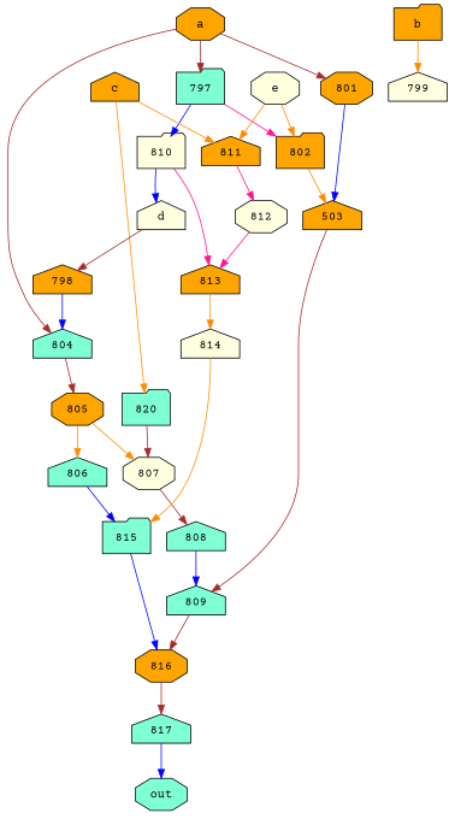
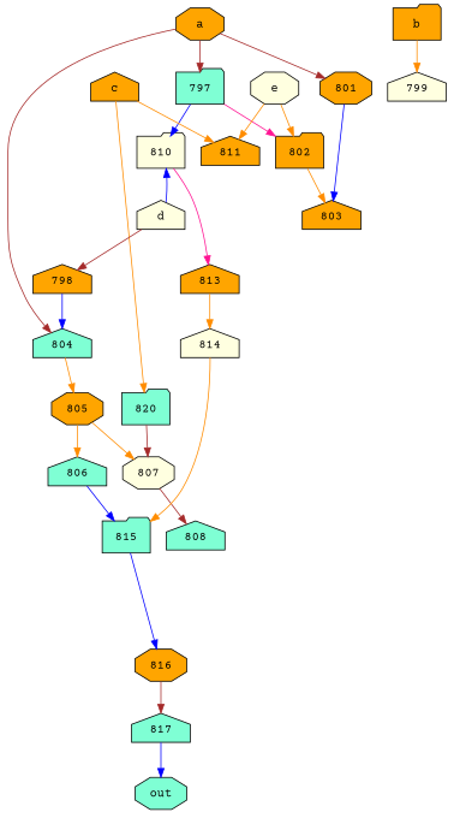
  strict digraph {
    fontname="Courier Prime"
    node [fillcolor=orange fontname="Courier Prime" shape=house style=filled]
    edge [color=brown fontname="Courier Prime"]
    817 [fillcolor=aquamarine]
    out [fillcolor=aquamarine shape=octagon]
    a [shape=octagon]
    797 [fillcolor=aquamarine shape=folder]
    801 [shape=octagon]
    804 [fillcolor=aquamarine]
    802 [shape=folder]
    810 [fillcolor=lightyellow shape=folder]
-   803 [label=503]
+   803
    805 [shape=octagon]
    813
-   809 [fillcolor=aquamarine]
    807 [fillcolor=lightyellow shape=octagon]
    806 [fillcolor=aquamarine]
    814 [fillcolor=lightyellow]
    816 [shape=octagon]
    808 [fillcolor=aquamarine]
    815 [fillcolor=aquamarine shape=folder]
    b [shape=folder]
    799 [fillcolor=lightyellow]
    n21 [fillcolor=aquamarine label=820 shape=folder]
    c
    811
-   812 [fillcolor=lightyellow shape=octagon]
    d [fillcolor=lightyellow]
    798
    e [fillcolor=lightyellow shape=octagon]
    817 -> out [color=blue]
    a -> 797
    a -> 801
    a -> 804
    797 -> 802 [color=deeppink]
    797 -> 810 [color=blue]
    801 -> 803 [color=blue]
-   804 -> 805
+   804 -> 805 [color=darkorange]
    802 -> 803 [color=darkorange]
    810 -> 813 [color=deeppink]
-   803 -> 809
    805 -> 807 [color=darkorange]
    805 -> 806 [color=darkorange]
    813 -> 814 [color=darkorange]
-   809 -> 816
    807 -> 808
    806 -> 815 [color=blue]
    814 -> 815 [color=darkorange]
    816 -> 817
-   808 -> 809 [color=blue]
    815 -> 816 [color=blue]
    b -> 799 [color=darkorange]
    n21 -> 807
    c -> n21 [color=darkorange]
    c -> 811 [color=darkorange]
-   811 -> 812 [color=deeppink]
-   812 -> 813 [color=deeppink]
-   810 -> d [color=blue]
+   d -> 810 [color=blue]
    d -> 798
    798 -> 804 [color=blue]
    e -> 802 [color=darkorange]
    e -> 811 [color=darkorange]
  }
